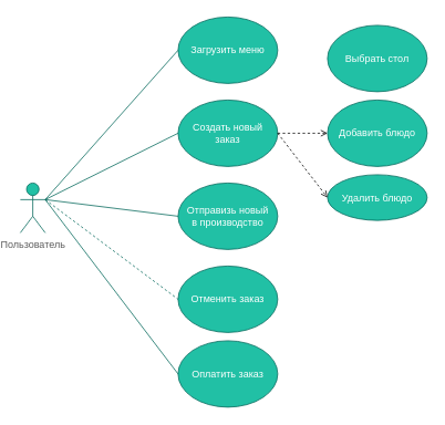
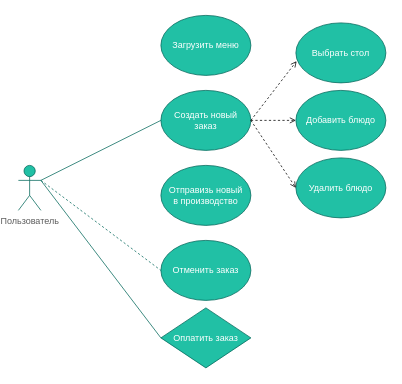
  <mxCell id="0" />
  <mxCell id="1" parent="0" />
  <mxCell id="2" value="Пользователь" style="shape=umlActor;verticalLabelPosition=bottom;verticalAlign=top;html=1;outlineConnect=0;fillColor=#21C0A5;strokeColor=#006658;fontColor=#5C5C5C;" parent="1" vertex="1"><mxGeometry x="20" y="220" width="30" height="60" as="geometry" /></mxCell>
  <mxCell id="3" value="&lt;font color=&quot;#ffffff&quot;&gt;Загрузить меню&lt;/font&gt;" style="ellipse;whiteSpace=wrap;html=1;fillColor=#21C0A5;strokeColor=#006658;fontColor=#5C5C5C;" parent="1" vertex="1"><mxGeometry x="210" y="20" width="120" height="80" as="geometry" /></mxCell>
- <mxCell id="4" value="" style="endArrow=none;html=1;rounded=0;entryX=0;entryY=0.5;entryDx=0;entryDy=0;strokeColor=#006658;fontColor=#5C5C5C;exitX=1;exitY=0.333;exitDx=0;exitDy=0;exitPerimeter=0;" parent="1" target="3" edge="1" source="2"><mxGeometry width="50" height="50" relative="1" as="geometry"><mxPoint x="60" y="70" as="sourcePoint" /><mxPoint x="60" y="230" as="targetPoint" /></mxGeometry></mxCell>
  <mxCell id="5" value="" style="endArrow=none;html=1;rounded=0;entryX=0;entryY=0.5;entryDx=0;entryDy=0;exitX=1;exitY=0.333;exitDx=0;exitDy=0;exitPerimeter=0;strokeColor=#006658;fontColor=#5C5C5C;" parent="1" source="2" target="6" edge="1"><mxGeometry width="50" height="50" relative="1" as="geometry"><mxPoint x="60" y="240" as="sourcePoint" /><mxPoint x="210" y="160" as="targetPoint" /></mxGeometry></mxCell>
  <mxCell id="6" value="&lt;font color=&quot;#ffffff&quot;&gt;Создать новый&lt;br&gt;заказ&lt;/font&gt;" style="ellipse;whiteSpace=wrap;html=1;fillColor=#21C0A5;strokeColor=#006658;fontColor=#5C5C5C;" parent="1" vertex="1"><mxGeometry x="210" y="120" width="120" height="80" as="geometry" /></mxCell>
  <mxCell id="7" value="&lt;font color=&quot;#ffffff&quot;&gt;Выбрать стол&lt;/font&gt;" style="ellipse;whiteSpace=wrap;html=1;fillColor=#21C0A5;strokeColor=#006658;fontColor=#5C5C5C;" parent="1" vertex="1"><mxGeometry x="390" y="30" width="120" height="80" as="geometry" /></mxCell>
  <mxCell id="8" value="&lt;font color=&quot;#ffffff&quot;&gt;Добавить блюдо&lt;/font&gt;" style="ellipse;whiteSpace=wrap;html=1;fillColor=#21C0A5;strokeColor=#006658;fontColor=#5C5C5C;" parent="1" vertex="1"><mxGeometry x="390" y="120" width="120" height="80" as="geometry" /></mxCell>
- <mxCell id="9" value="&lt;font color=&quot;#ffffff&quot;&gt;Удалить блюдо&lt;/font&gt;" style="ellipse;whiteSpace=wrap;html=1;fillColor=#21C0A5;strokeColor=#006658;fontColor=#5C5C5C;" parent="1" vertex="1"><mxGeometry x="390" y="210" width="120" height="55" as="geometry" /></mxCell>
+ <mxCell id="9" value="&lt;font color=&quot;#ffffff&quot;&gt;Удалить блюдо&lt;/font&gt;" style="ellipse;whiteSpace=wrap;html=1;fillColor=#21C0A5;strokeColor=#006658;fontColor=#5C5C5C;" parent="1" vertex="1"><mxGeometry x="390" y="210" width="120" height="80" as="geometry" /></mxCell>
  <mxCell id="10" value="&lt;font color=&quot;#ffffff&quot;&gt;Отправизь новый&lt;br&gt;в производство&lt;/font&gt;" style="ellipse;whiteSpace=wrap;html=1;fillColor=#21C0A5;strokeColor=#006658;fontColor=#5C5C5C;" vertex="1" parent="1"><mxGeometry x="210" y="220" width="120" height="80" as="geometry" /></mxCell>
  <mxCell id="11" value="&lt;font color=&quot;#ffffff&quot;&gt;Отменить заказ&lt;/font&gt;" style="ellipse;whiteSpace=wrap;html=1;fillColor=#21C0A5;strokeColor=#006658;fontColor=#5C5C5C;" vertex="1" parent="1"><mxGeometry x="210" y="320" width="120" height="80" as="geometry" /></mxCell>
- <mxCell id="12" value="&lt;font color=&quot;#ffffff&quot;&gt;Оплатить заказ&lt;/font&gt;" style="ellipse;whiteSpace=wrap;html=1;fillColor=#21C0A5;strokeColor=#006658;fontColor=#5C5C5C;" vertex="1" parent="1"><mxGeometry x="210" y="410" width="120" height="80" as="geometry" /></mxCell>
+ <mxCell id="12" value="&lt;font color=&quot;#ffffff&quot;&gt;Оплатить заказ&lt;/font&gt;" style="rhombus;whiteSpace=wrap;html=1;fillColor=#21C0A5;strokeColor=#006658;fontColor=#5C5C5C;" vertex="1" parent="1"><mxGeometry x="210" y="410" width="120" height="80" as="geometry" /></mxCell>
+ <mxCell id="13" value="" style="html=1;verticalAlign=bottom;labelBackgroundColor=none;endArrow=open;endFill=0;dashed=1;rounded=0;entryX=0.008;entryY=0.638;entryDx=0;entryDy=0;entryPerimeter=0;exitX=1;exitY=0.5;exitDx=0;exitDy=0;" edge="1" parent="1" source="6" target="7"><mxGeometry width="160" relative="1" as="geometry"><mxPoint x="240" y="240" as="sourcePoint" /><mxPoint x="400" y="240" as="targetPoint" /></mxGeometry></mxCell>
  <mxCell id="14" value="" style="html=1;verticalAlign=bottom;labelBackgroundColor=none;endArrow=open;endFill=0;dashed=1;rounded=0;entryX=0;entryY=0.5;entryDx=0;entryDy=0;exitX=1;exitY=0.5;exitDx=0;exitDy=0;" edge="1" parent="1" source="6" target="8"><mxGeometry width="160" relative="1" as="geometry"><mxPoint x="340" y="170" as="sourcePoint" /><mxPoint x="400.96" y="91.04" as="targetPoint" /></mxGeometry></mxCell>
  <mxCell id="15" value="" style="html=1;verticalAlign=bottom;labelBackgroundColor=none;endArrow=open;endFill=0;dashed=1;rounded=0;entryX=0;entryY=0.5;entryDx=0;entryDy=0;" edge="1" parent="1" target="9"><mxGeometry width="160" relative="1" as="geometry"><mxPoint x="330" y="160" as="sourcePoint" /><mxPoint x="410.96" y="101.04" as="targetPoint" /></mxGeometry></mxCell>
- <mxCell id="16" value="" style="endArrow=none;html=1;rounded=0;entryX=0;entryY=0.5;entryDx=0;entryDy=0;exitX=1;exitY=0.333;exitDx=0;exitDy=0;exitPerimeter=0;strokeColor=#006658;fontColor=#5C5C5C;" edge="1" parent="1" source="2" target="10"><mxGeometry width="50" height="50" relative="1" as="geometry"><mxPoint x="20" y="170" as="sourcePoint" /><mxPoint x="170" y="260" as="targetPoint" /></mxGeometry></mxCell>
  <mxCell id="17" value="" style="endArrow=none;html=1;rounded=0;entryX=0;entryY=0.5;entryDx=0;entryDy=0;exitX=1;exitY=0.333;exitDx=0;exitDy=0;exitPerimeter=0;strokeColor=#006658;fontColor=#5C5C5C;dashed=1;" edge="1" parent="1" source="2" target="11"><mxGeometry width="50" height="50" relative="1" as="geometry"><mxPoint x="-50" y="240" as="sourcePoint" /><mxPoint x="100" y="330" as="targetPoint" /></mxGeometry></mxCell>
  <mxCell id="18" value="" style="endArrow=none;html=1;rounded=0;entryX=0;entryY=0.5;entryDx=0;entryDy=0;strokeColor=#006658;fontColor=#5C5C5C;exitX=1;exitY=0.333;exitDx=0;exitDy=0;exitPerimeter=0;" edge="1" parent="1" source="2" target="12"><mxGeometry width="50" height="50" relative="1" as="geometry"><mxPoint x="60" y="70" as="sourcePoint" /><mxPoint x="80" y="480" as="targetPoint" /></mxGeometry></mxCell>
